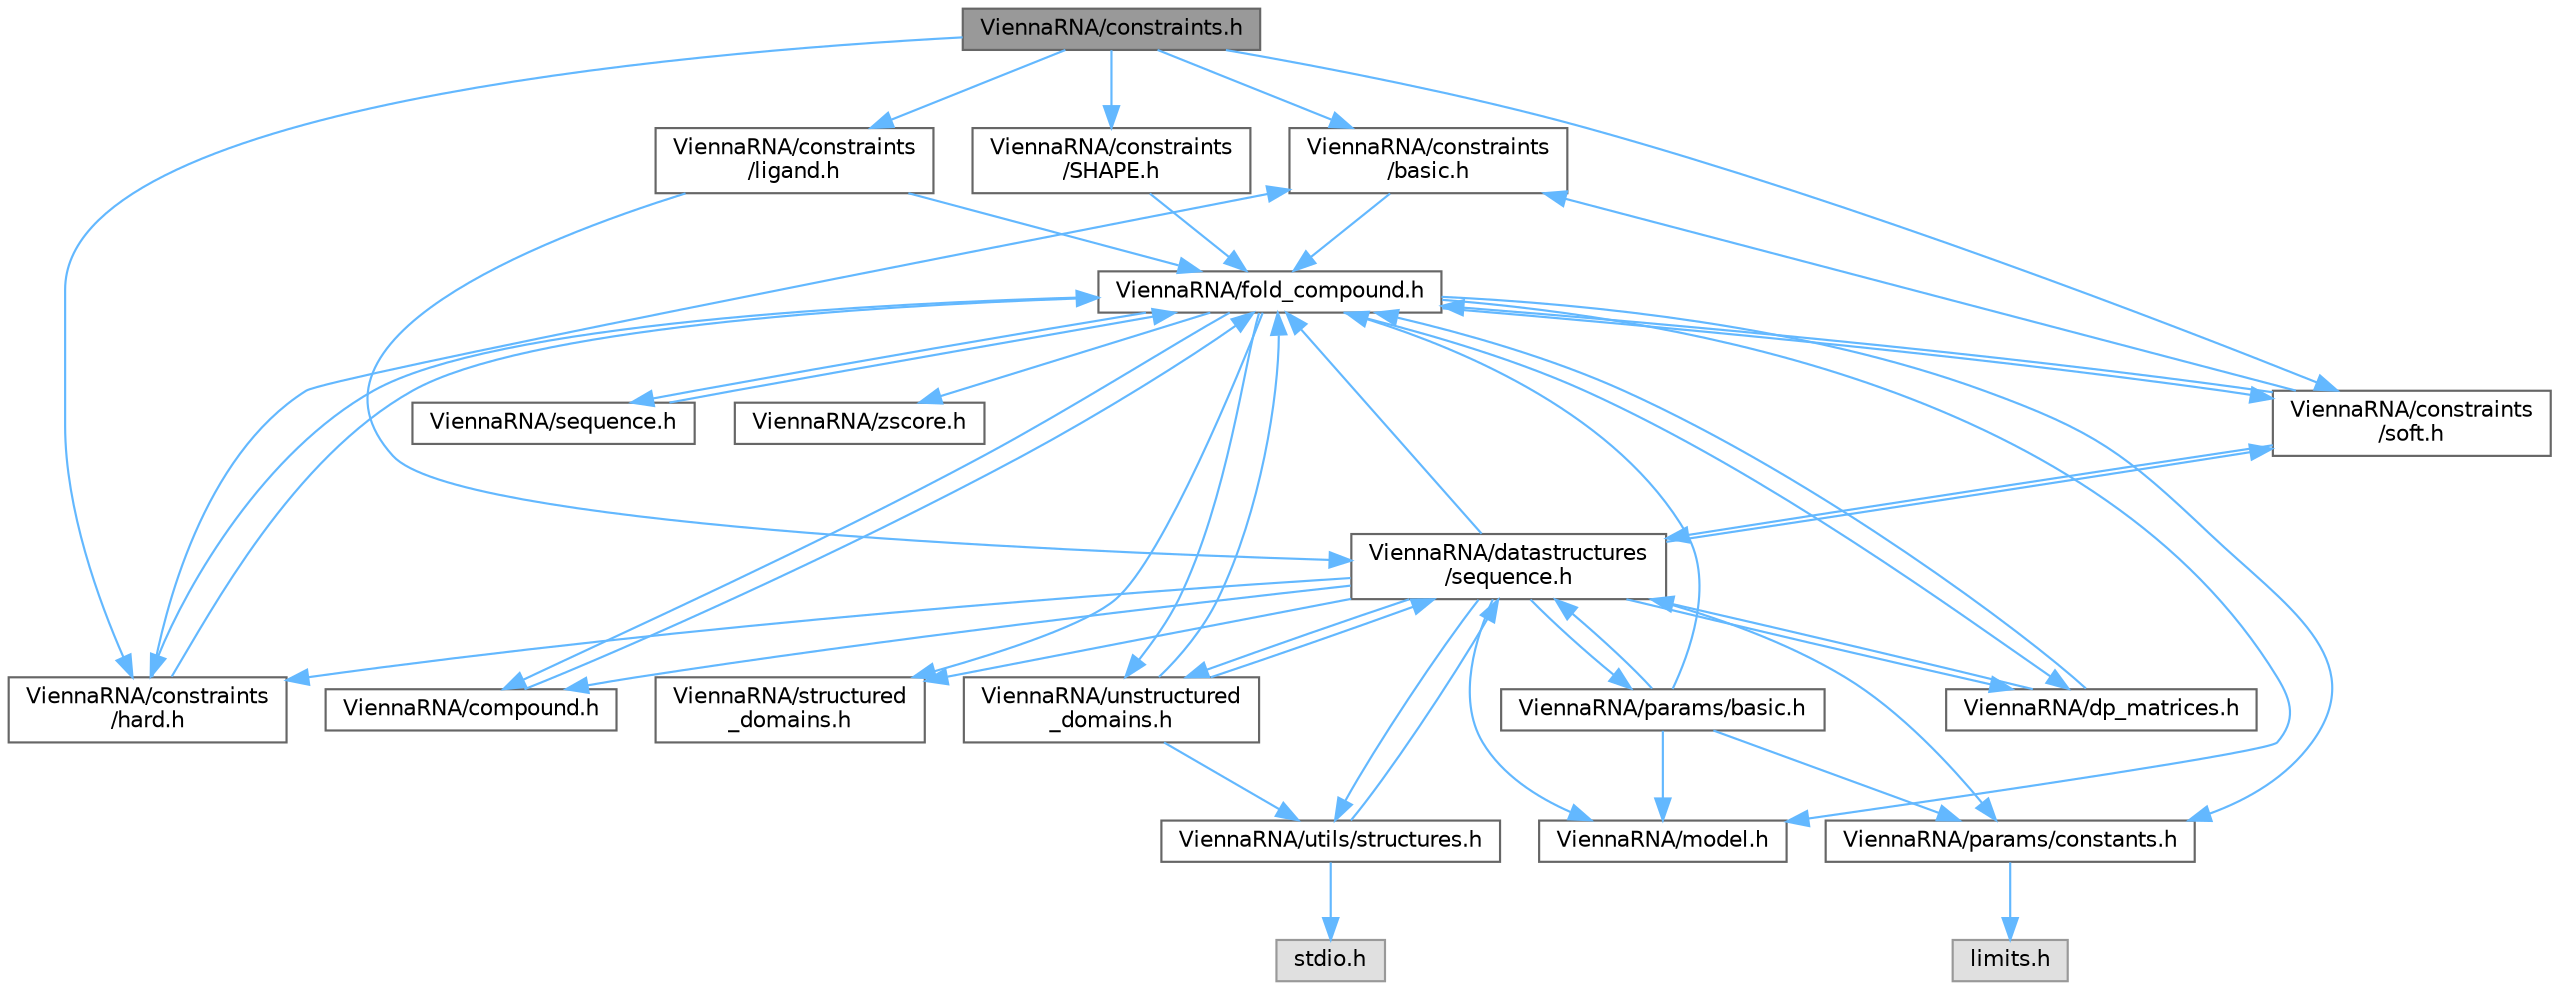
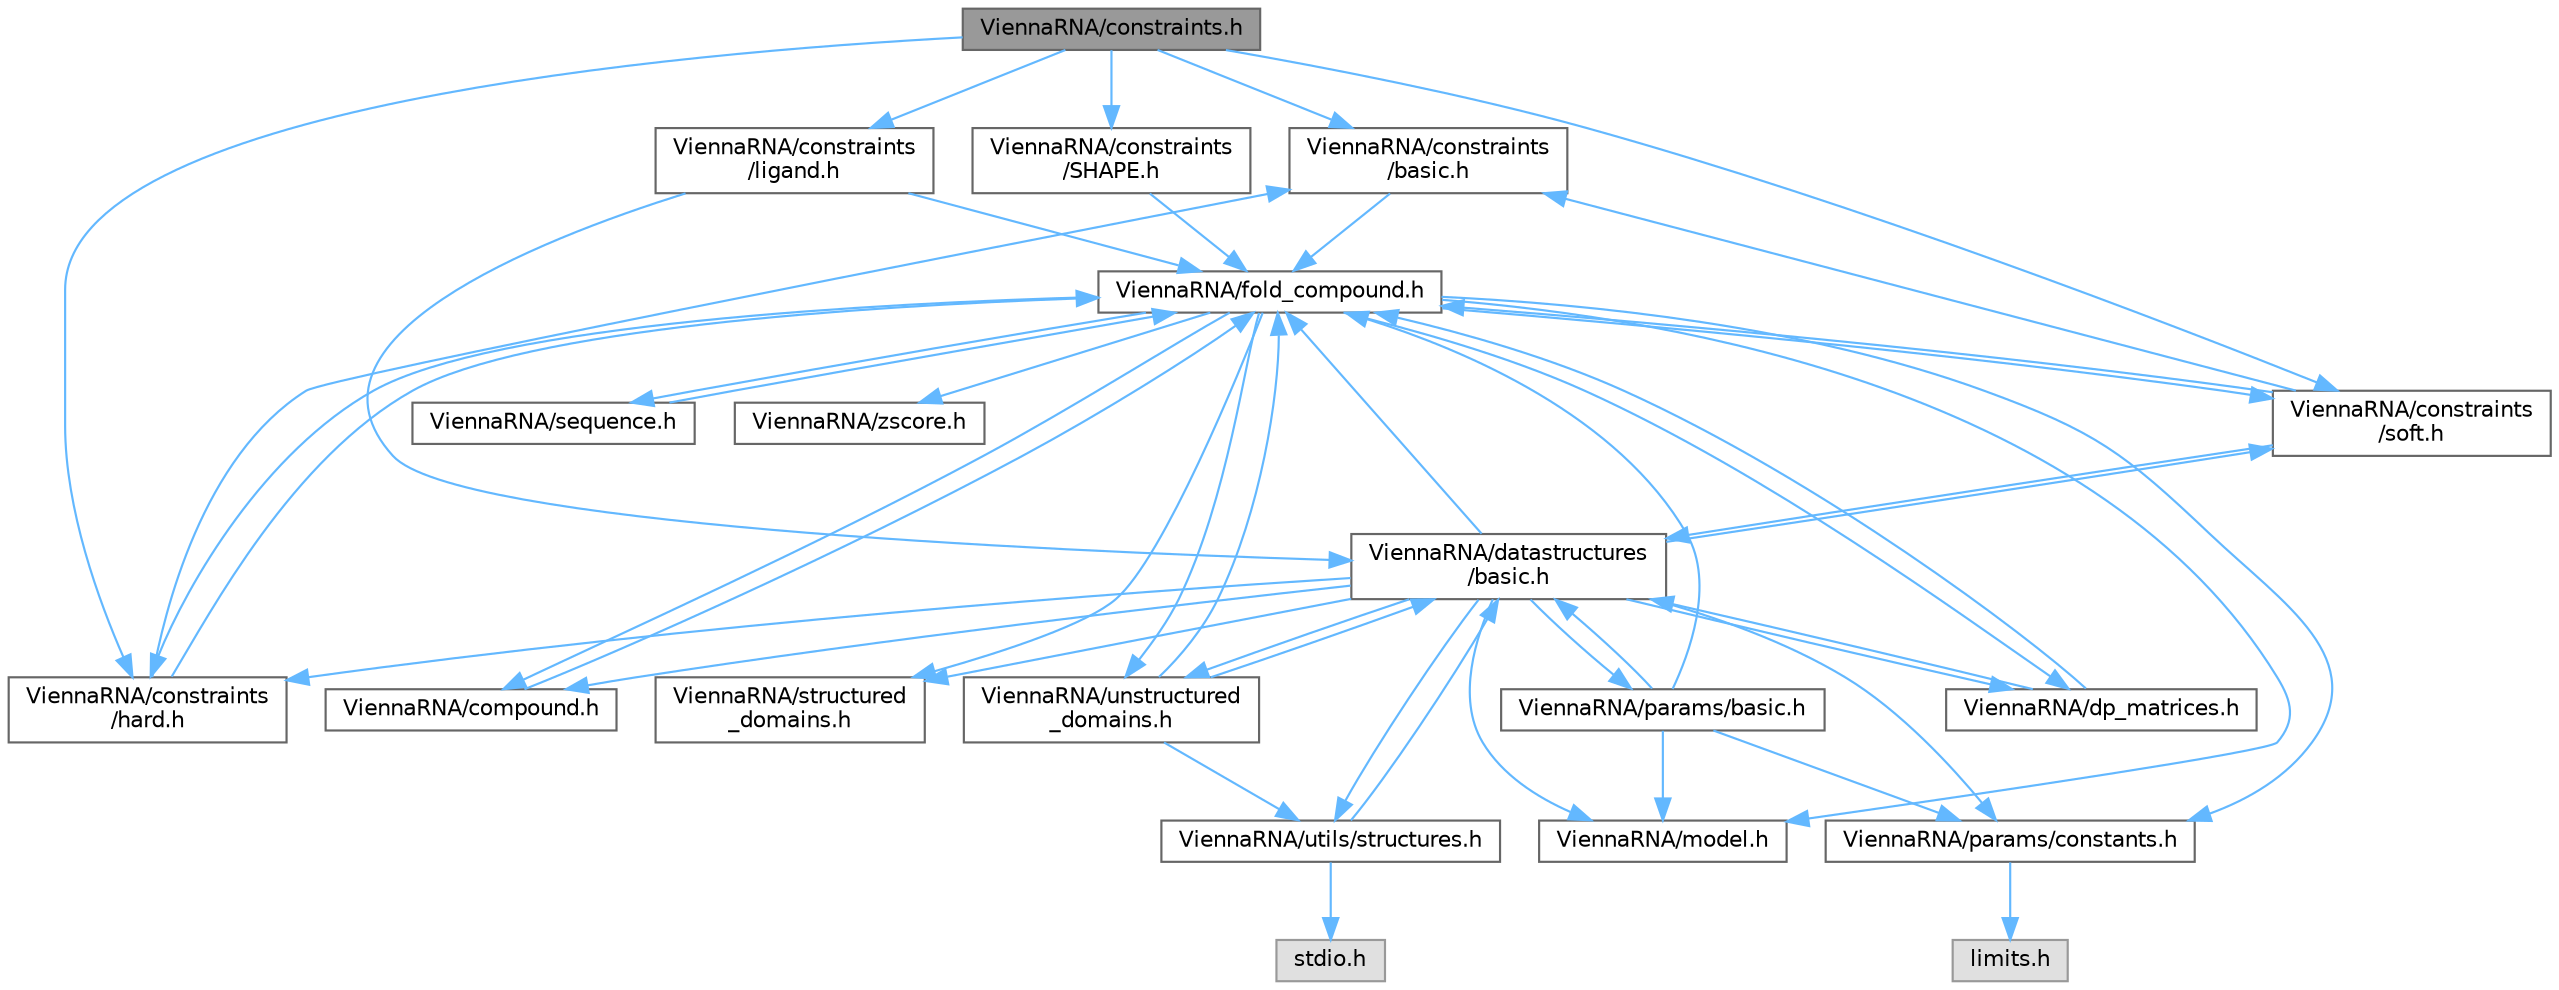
  digraph {
    node [color=grey40 fillcolor=white fontname=Helvetica fontsize=10 shape=box style=filled]
    edge [color=steelblue1 fontname=Helvetica fontsize=10 labelfontname=Helvetica labelfontsize=10 style=solid]
    n1 [color=gray40 fillcolor=grey60 fontcolor=black height=0.2 label="ViennaRNA/constraints.h" width=0.4]
    n2 [height=0.2 label="ViennaRNA/constraints\l/basic.h" width=0.4]
    n3 [height=0.2 label="ViennaRNA/constraints\l/hard.h" width=0.4]
    n4 [height=0.2 label="ViennaRNA/constraints\l/soft.h" width=0.4]
    n5 [height=0.2 label="ViennaRNA/constraints\l/SHAPE.h" width=0.4]
    n6 [height=0.2 label="ViennaRNA/constraints\l/ligand.h" width=0.4]
    n7 [height=0.2 label="ViennaRNA/fold_compound.h" width=0.4]
-   n8 [height=0.2 label="ViennaRNA/datastructures\l/sequence.h" width=0.4]
+   n8 [height=0.2 label="ViennaRNA/datastructures\l/basic.h" width=0.4]
    n9 [height=0.2 label="ViennaRNA/model.h" width=0.4]
    n10 [height=0.2 label="ViennaRNA/dp_matrices.h" width=0.4]
    n11 [height=0.2 label="ViennaRNA/compound.h" width=0.4]
    n12 [height=0.2 label="ViennaRNA/structured\l_domains.h" width=0.4]
    n13 [height=0.2 label="ViennaRNA/unstructured\l_domains.h" width=0.4]
    n14 [height=0.2 label="ViennaRNA/sequence.h" width=0.4]
    n15 [height=0.2 label="ViennaRNA/zscore.h" width=0.4]
    n16 [height=0.2 label="ViennaRNA/params/constants.h" width=0.4]
    n17 [height=0.2 label="ViennaRNA/params/basic.h" width=0.4]
    n18 [height=0.2 label="ViennaRNA/utils/structures.h" width=0.4]
    n19 [color=grey60 fillcolor="#E0E0E0" height=0.2 label="limits.h" width=0.4]
    n20 [color=grey60 fillcolor="#E0E0E0" height=0.2 label="stdio.h" width=0.4]
    n1 -> n2
    n1 -> n3
    n1 -> n4
    n1 -> n5
    n1 -> n6
    n2 -> n7
    n3 -> n2
    n3 -> n7
    n4 -> n2
    n4 -> n7
    n4 -> n8
    n5 -> n7
    n6 -> n7
    n6 -> n8
    n7 -> n3
    n7 -> n4
    n7 -> n9
    n7 -> n10
    n7 -> n11
    n7 -> n12
    n7 -> n13
    n7 -> n14
    n7 -> n15
    n7 -> n16
    n8 -> n3
    n8 -> n4
    n8 -> n7
    n8 -> n9
    n8 -> n10
    n8 -> n11
    n8 -> n12
    n8 -> n13
    n8 -> n16
    n8 -> n17
    n8 -> n18
    n10 -> n7
    n10 -> n8
    n11 -> n7
    n13 -> n7
    n13 -> n8
    n13 -> n18
    n14 -> n7
    n16 -> n19
    n17 -> n7
    n17 -> n8
    n17 -> n9
    n17 -> n16
    n18 -> n8
    n18 -> n20
  }
